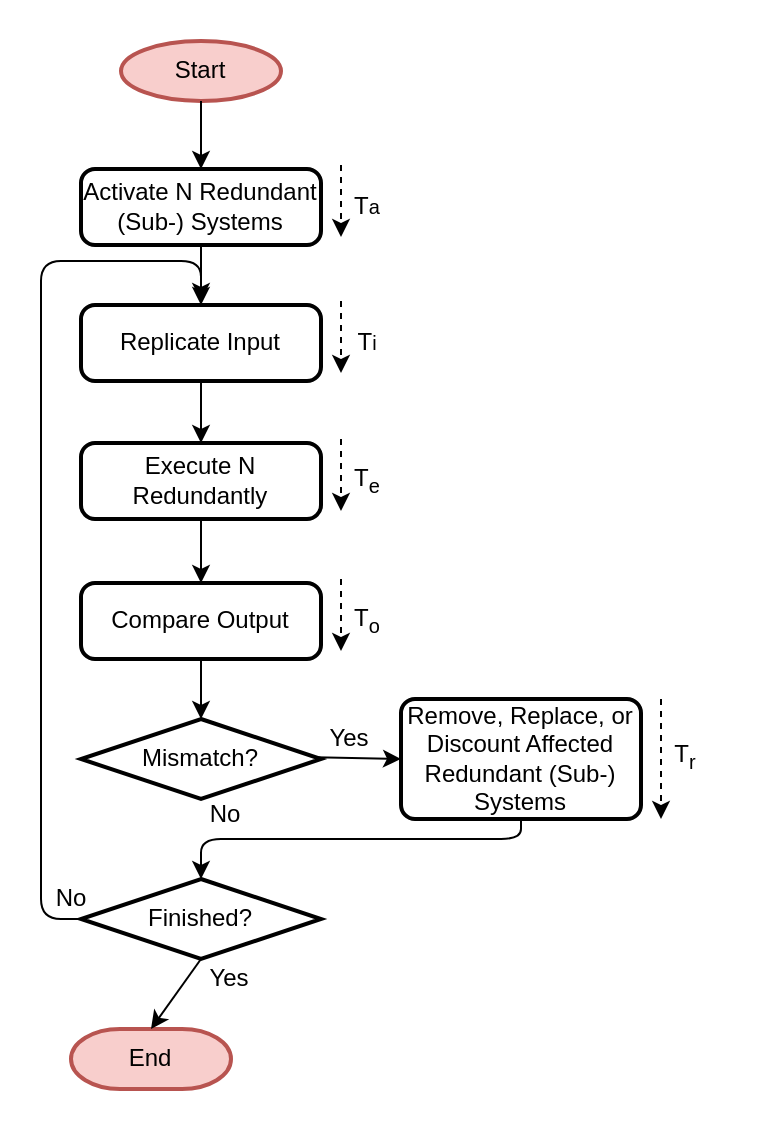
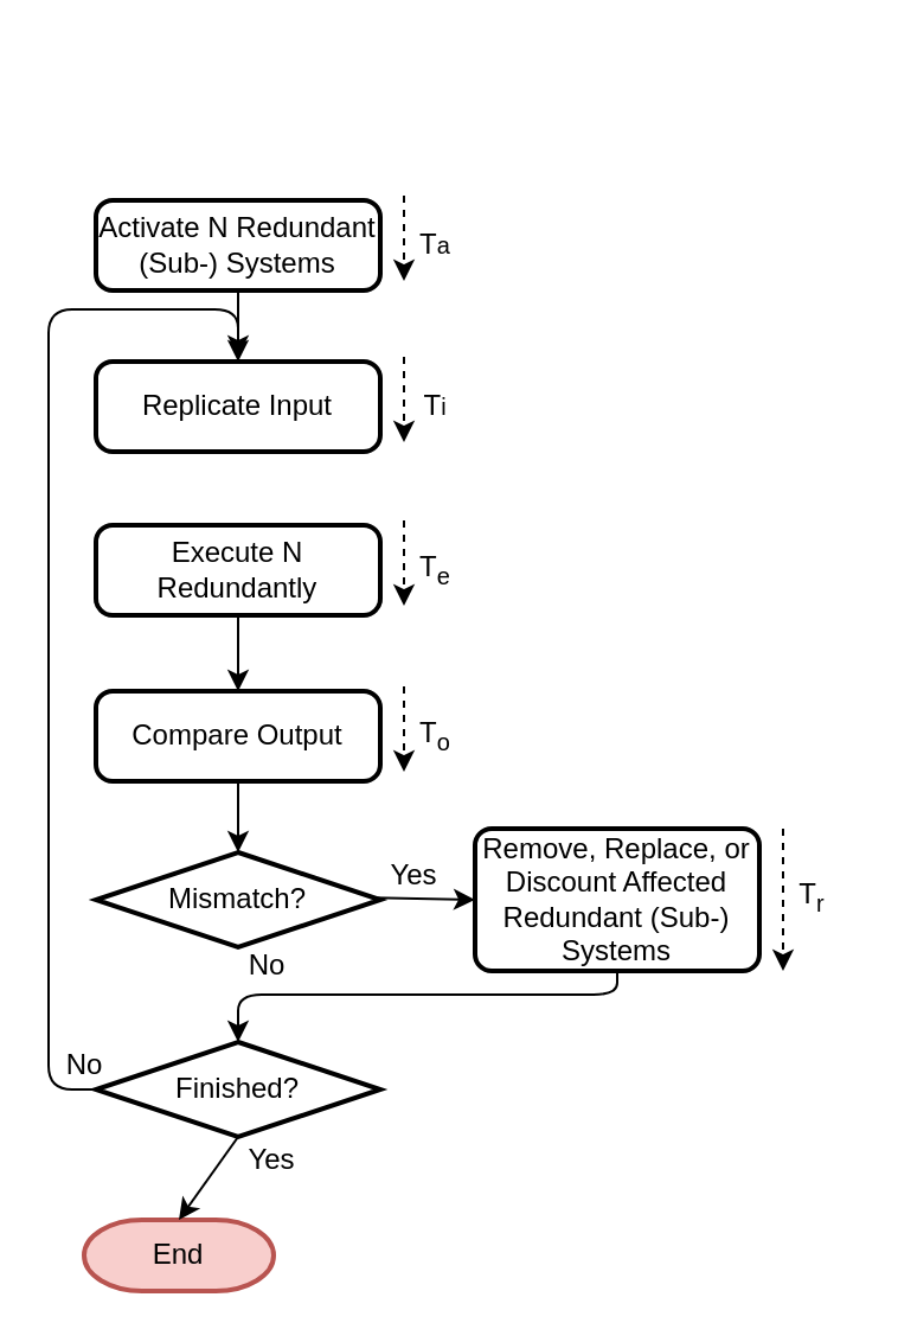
  <mxCell id="0" />
  <mxCell id="1" parent="0" />
- <mxCell id="2" value="Start" style="strokeWidth=2;html=1;shape=mxgraph.flowchart.start_1;whiteSpace=wrap;fillColor=#f8cecc;strokeColor=#b85450;" parent="1" vertex="1"><mxGeometry x="60" y="20" width="80" height="30" as="geometry" /></mxCell>
  <mxCell id="3" value="Compare Output" style="rounded=1;whiteSpace=wrap;html=1;absoluteArcSize=1;arcSize=14;strokeWidth=2;" parent="1" vertex="1"><mxGeometry x="40" y="291" width="120" height="38" as="geometry" /></mxCell>
  <mxCell id="4" value="End" style="strokeWidth=2;html=1;shape=mxgraph.flowchart.terminator;whiteSpace=wrap;fillColor=#f8cecc;strokeColor=#b85450;" parent="1" vertex="1"><mxGeometry x="35" y="514" width="80" height="30" as="geometry" /></mxCell>
  <mxCell id="5" value="Remove, Replace, or Discount Affected Redundant (Sub-) Systems" style="rounded=1;whiteSpace=wrap;html=1;absoluteArcSize=1;arcSize=14;strokeWidth=2;" parent="1" vertex="1"><mxGeometry x="200" y="349" width="120" height="60" as="geometry" /></mxCell>
- <mxCell id="6" value="" style="endArrow=classic;html=1;exitX=0.5;exitY=1;exitDx=0;exitDy=0;exitPerimeter=0;entryX=0.5;entryY=0;entryDx=0;entryDy=0;" parent="1" source="2" target="20" edge="1"><mxGeometry width="50" height="50" relative="1" as="geometry"><mxPoint x="110" y="50" as="sourcePoint" /><mxPoint x="130" y="72" as="targetPoint" /></mxGeometry></mxCell>
  <mxCell id="7" value="" style="endArrow=classic;html=1;exitX=0.5;exitY=1;exitDx=0;exitDy=0;entryX=0.5;entryY=0;entryDx=0;entryDy=0;entryPerimeter=0;" parent="1" source="3" target="10" edge="1"><mxGeometry width="50" height="50" relative="1" as="geometry"><mxPoint x="80" y="389" as="sourcePoint" /><mxPoint x="140" y="399" as="targetPoint" /></mxGeometry></mxCell>
  <mxCell id="8" value="" style="endArrow=classic;html=1;exitX=0.5;exitY=1;exitDx=0;exitDy=0;exitPerimeter=0;entryX=0.5;entryY=0;entryDx=0;entryDy=0;entryPerimeter=0;" parent="1" source="11" target="4" edge="1"><mxGeometry width="50" height="50" relative="1" as="geometry"><mxPoint x="110" y="499" as="sourcePoint" /><mxPoint x="340" y="299" as="targetPoint" /></mxGeometry></mxCell>
  <mxCell id="9" value="" style="endArrow=classic;html=1;exitX=0.925;exitY=0.475;exitDx=0;exitDy=0;exitPerimeter=0;entryX=0;entryY=0.5;entryDx=0;entryDy=0;" parent="1" source="10" target="5" edge="1"><mxGeometry width="50" height="50" relative="1" as="geometry"><mxPoint x="150" y="434.5" as="sourcePoint" /><mxPoint x="340" y="384.5" as="targetPoint" /></mxGeometry></mxCell>
  <mxCell id="10" value="Mismatch?" style="strokeWidth=2;html=1;shape=mxgraph.flowchart.decision;whiteSpace=wrap;" parent="1" vertex="1"><mxGeometry x="40" y="359" width="120" height="40" as="geometry" /></mxCell>
  <mxCell id="11" value="Finished?" style="strokeWidth=2;html=1;shape=mxgraph.flowchart.decision;whiteSpace=wrap;" parent="1" vertex="1"><mxGeometry x="40" y="439" width="120" height="40" as="geometry" /></mxCell>
  <mxCell id="12" value="" style="endArrow=classic;html=1;exitX=0;exitY=0.5;exitDx=0;exitDy=0;exitPerimeter=0;entryX=0.5;entryY=0;entryDx=0;entryDy=0;" parent="1" source="11" target="30" edge="1"><mxGeometry width="50" height="50" relative="1" as="geometry"><mxPoint x="0" y="399" as="sourcePoint" /><mxPoint x="140" y="209" as="targetPoint" /><Array as="points"><mxPoint x="20" y="459" /><mxPoint x="20" y="130" /><mxPoint x="100" y="130" /></Array></mxGeometry></mxCell>
  <mxCell id="13" value="" style="endArrow=classic;html=1;dashed=1;" parent="1" edge="1"><mxGeometry width="50" height="50" relative="1" as="geometry"><mxPoint x="170" y="289" as="sourcePoint" /><mxPoint x="170" y="325" as="targetPoint" /></mxGeometry></mxCell>
  <mxCell id="14" value="" style="endArrow=classic;html=1;exitX=0.5;exitY=1;exitDx=0;exitDy=0;entryX=0.5;entryY=0;entryDx=0;entryDy=0;entryPerimeter=0;" parent="1" source="5" target="11" edge="1"><mxGeometry width="50" height="50" relative="1" as="geometry"><mxPoint x="260" y="475" as="sourcePoint" /><mxPoint x="190" y="459" as="targetPoint" /><Array as="points"><mxPoint x="260" y="419" /><mxPoint x="100" y="419" /></Array></mxGeometry></mxCell>
  <mxCell id="15" value="No" style="text;html=1;align=center;verticalAlign=middle;resizable=0;points=[];autosize=1;" parent="1" vertex="1"><mxGeometry x="20" y="439" width="30" height="20" as="geometry" /></mxCell>
  <mxCell id="16" value="Yes" style="text;html=1;align=center;verticalAlign=middle;resizable=0;points=[];autosize=1;" parent="1" vertex="1"><mxGeometry x="94" y="479" width="40" height="20" as="geometry" /></mxCell>
  <mxCell id="17" value="No" style="text;html=1;align=center;verticalAlign=middle;resizable=0;points=[];autosize=1;" parent="1" vertex="1"><mxGeometry x="97" y="397" width="30" height="20" as="geometry" /></mxCell>
  <mxCell id="18" value="Yes" style="text;html=1;align=center;verticalAlign=middle;resizable=0;points=[];autosize=1;" parent="1" vertex="1"><mxGeometry x="154" y="359" width="40" height="20" as="geometry" /></mxCell>
  <mxCell id="19" value="T&lt;sub&gt;o&lt;/sub&gt;" style="text;html=1;align=center;verticalAlign=middle;resizable=0;points=[];autosize=1;" parent="1" vertex="1"><mxGeometry x="168" y="300" width="30" height="20" as="geometry" /></mxCell>
  <mxCell id="20" value="Activate N Redundant&lt;br&gt;(Sub-) Systems" style="rounded=1;whiteSpace=wrap;html=1;absoluteArcSize=1;arcSize=14;strokeWidth=2;" parent="1" vertex="1"><mxGeometry x="40" y="84" width="120" height="38" as="geometry" /></mxCell>
- <mxCell id="21" value="" style="endArrow=classic;html=1;exitX=0.5;exitY=1;exitDx=0;exitDy=0;entryX=0.5;entryY=0;entryDx=0;entryDy=0;" parent="1" source="30" target="26" edge="1"><mxGeometry width="50" height="50" relative="1" as="geometry"><mxPoint x="110" y="127" as="sourcePoint" /><mxPoint x="140" y="209" as="targetPoint" /></mxGeometry></mxCell>
  <mxCell id="22" value="" style="endArrow=classic;html=1;dashed=1;" parent="1" edge="1"><mxGeometry width="50" height="50" relative="1" as="geometry"><mxPoint x="170" y="82" as="sourcePoint" /><mxPoint x="170" y="118" as="targetPoint" /></mxGeometry></mxCell>
  <mxCell id="23" value="T&lt;font size=&quot;1&quot;&gt;a&lt;/font&gt;" style="text;html=1;align=center;verticalAlign=middle;resizable=0;points=[];autosize=1;" parent="1" vertex="1"><mxGeometry x="168" y="93" width="30" height="20" as="geometry" /></mxCell>
  <mxCell id="24" value="" style="endArrow=classic;html=1;dashed=1;" parent="1" edge="1"><mxGeometry width="50" height="50" relative="1" as="geometry"><mxPoint x="330" y="349" as="sourcePoint" /><mxPoint x="330" y="409" as="targetPoint" /></mxGeometry></mxCell>
  <mxCell id="25" value="T&lt;sub&gt;r&lt;/sub&gt;" style="text;html=1;align=center;verticalAlign=middle;resizable=0;points=[];autosize=1;" parent="1" vertex="1"><mxGeometry x="327" y="368" width="30" height="20" as="geometry" /></mxCell>
  <mxCell id="26" value="Execute N Redundantly" style="rounded=1;whiteSpace=wrap;html=1;absoluteArcSize=1;arcSize=14;strokeWidth=2;" parent="1" vertex="1"><mxGeometry x="40" y="221" width="120" height="38" as="geometry" /></mxCell>
  <mxCell id="27" value="" style="endArrow=classic;html=1;dashed=1;" parent="1" edge="1"><mxGeometry width="50" height="50" relative="1" as="geometry"><mxPoint x="170" y="219" as="sourcePoint" /><mxPoint x="170" y="255" as="targetPoint" /></mxGeometry></mxCell>
  <mxCell id="28" value="T&lt;sub&gt;e&lt;/sub&gt;" style="text;html=1;align=center;verticalAlign=middle;resizable=0;points=[];autosize=1;" parent="1" vertex="1"><mxGeometry x="168" y="230" width="30" height="20" as="geometry" /></mxCell>
  <mxCell id="29" value="" style="endArrow=classic;html=1;exitX=0.5;exitY=1;exitDx=0;exitDy=0;entryX=0.5;entryY=0;entryDx=0;entryDy=0;" parent="1" source="26" target="3" edge="1"><mxGeometry width="50" height="50" relative="1" as="geometry"><mxPoint x="140" y="349" as="sourcePoint" /><mxPoint x="100" y="289" as="targetPoint" /></mxGeometry></mxCell>
  <mxCell id="30" value="Replicate Input" style="rounded=1;whiteSpace=wrap;html=1;absoluteArcSize=1;arcSize=14;strokeWidth=2;" parent="1" vertex="1"><mxGeometry x="40" y="152" width="120" height="38" as="geometry" /></mxCell>
  <mxCell id="31" value="" style="endArrow=classic;html=1;dashed=1;" parent="1" edge="1"><mxGeometry width="50" height="50" relative="1" as="geometry"><mxPoint x="170" y="150" as="sourcePoint" /><mxPoint x="170" y="186" as="targetPoint" /></mxGeometry></mxCell>
  <mxCell id="32" value="T&lt;font size=&quot;1&quot;&gt;i&lt;/font&gt;" style="text;html=1;align=center;verticalAlign=middle;resizable=0;points=[];autosize=1;" parent="1" vertex="1"><mxGeometry x="168" y="161" width="30" height="20" as="geometry" /></mxCell>
  <mxCell id="33" value="" style="endArrow=classic;html=1;exitX=0.5;exitY=1;exitDx=0;exitDy=0;" parent="1" source="20" edge="1"><mxGeometry width="50" height="50" relative="1" as="geometry"><mxPoint x="210" y="180" as="sourcePoint" /><mxPoint x="100" y="150" as="targetPoint" /></mxGeometry></mxCell>
